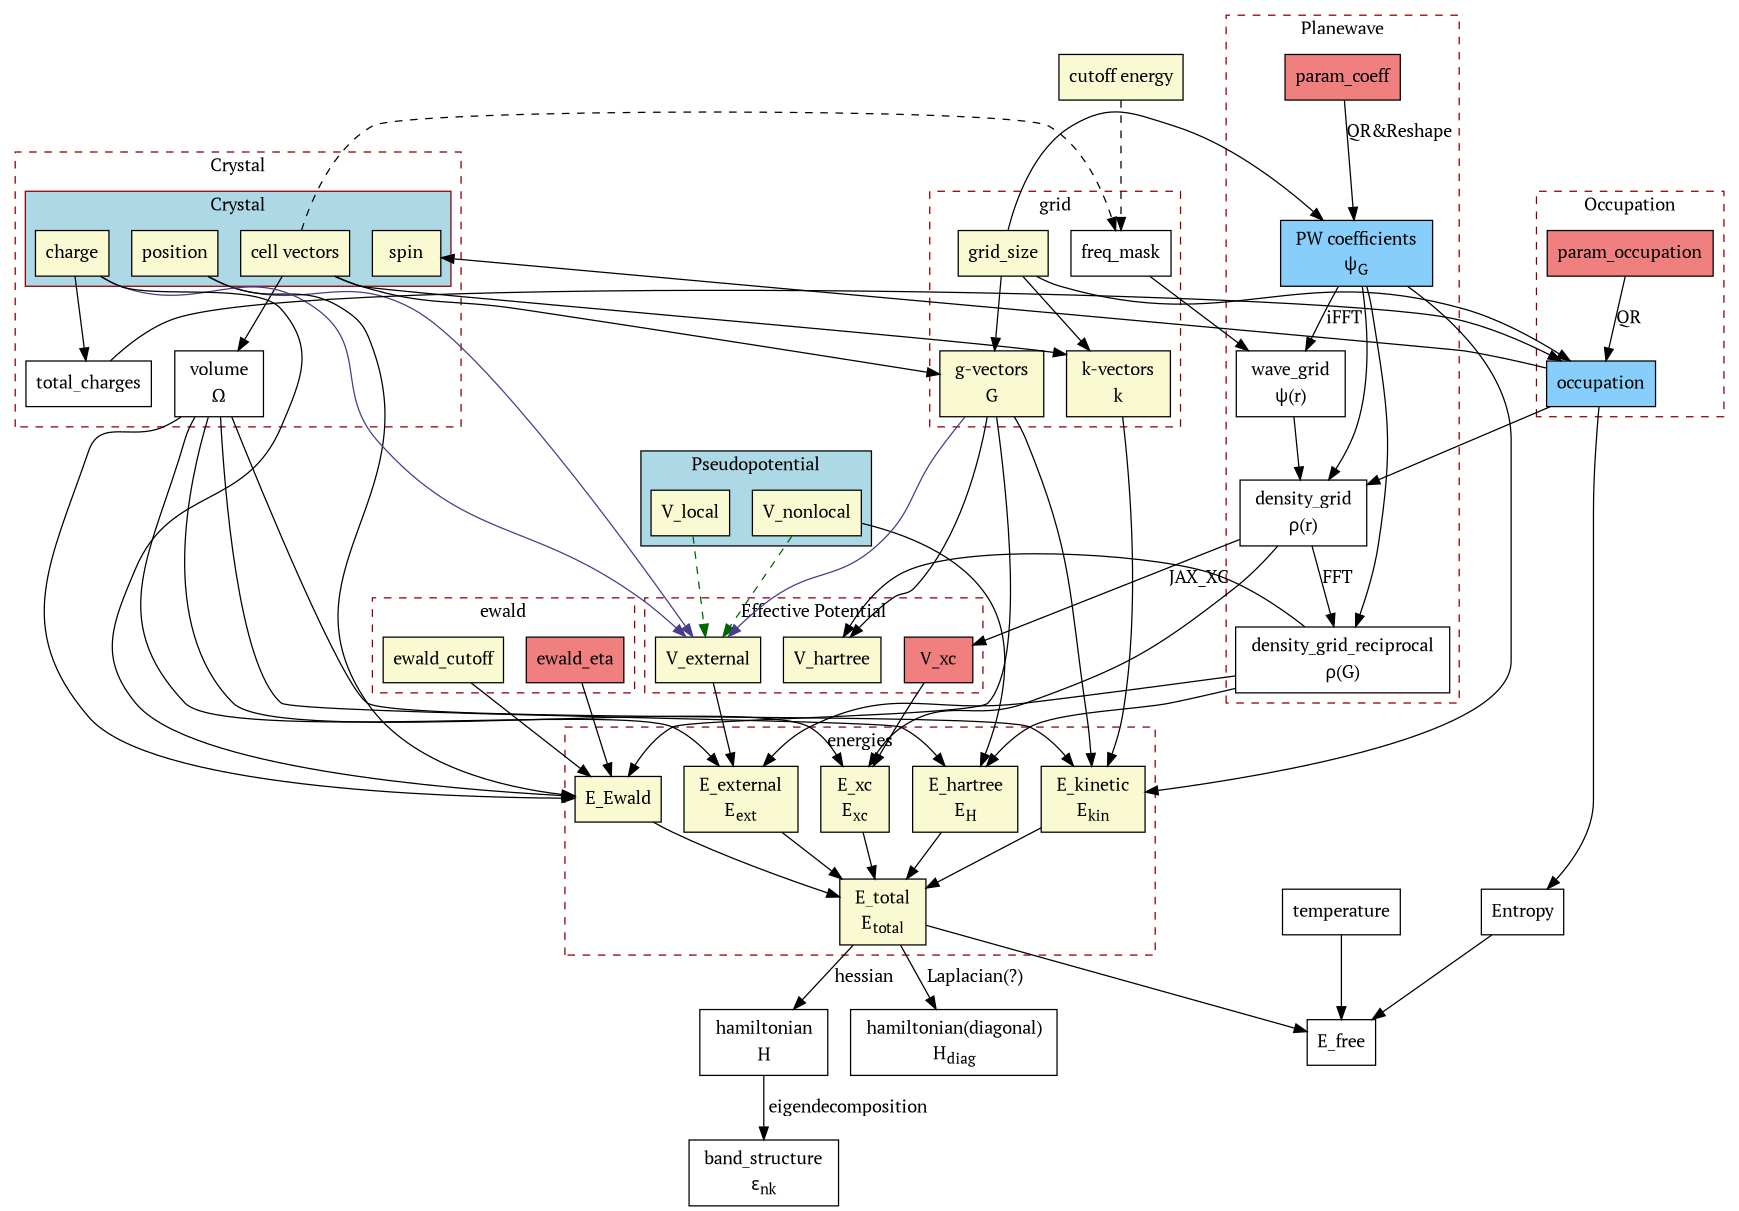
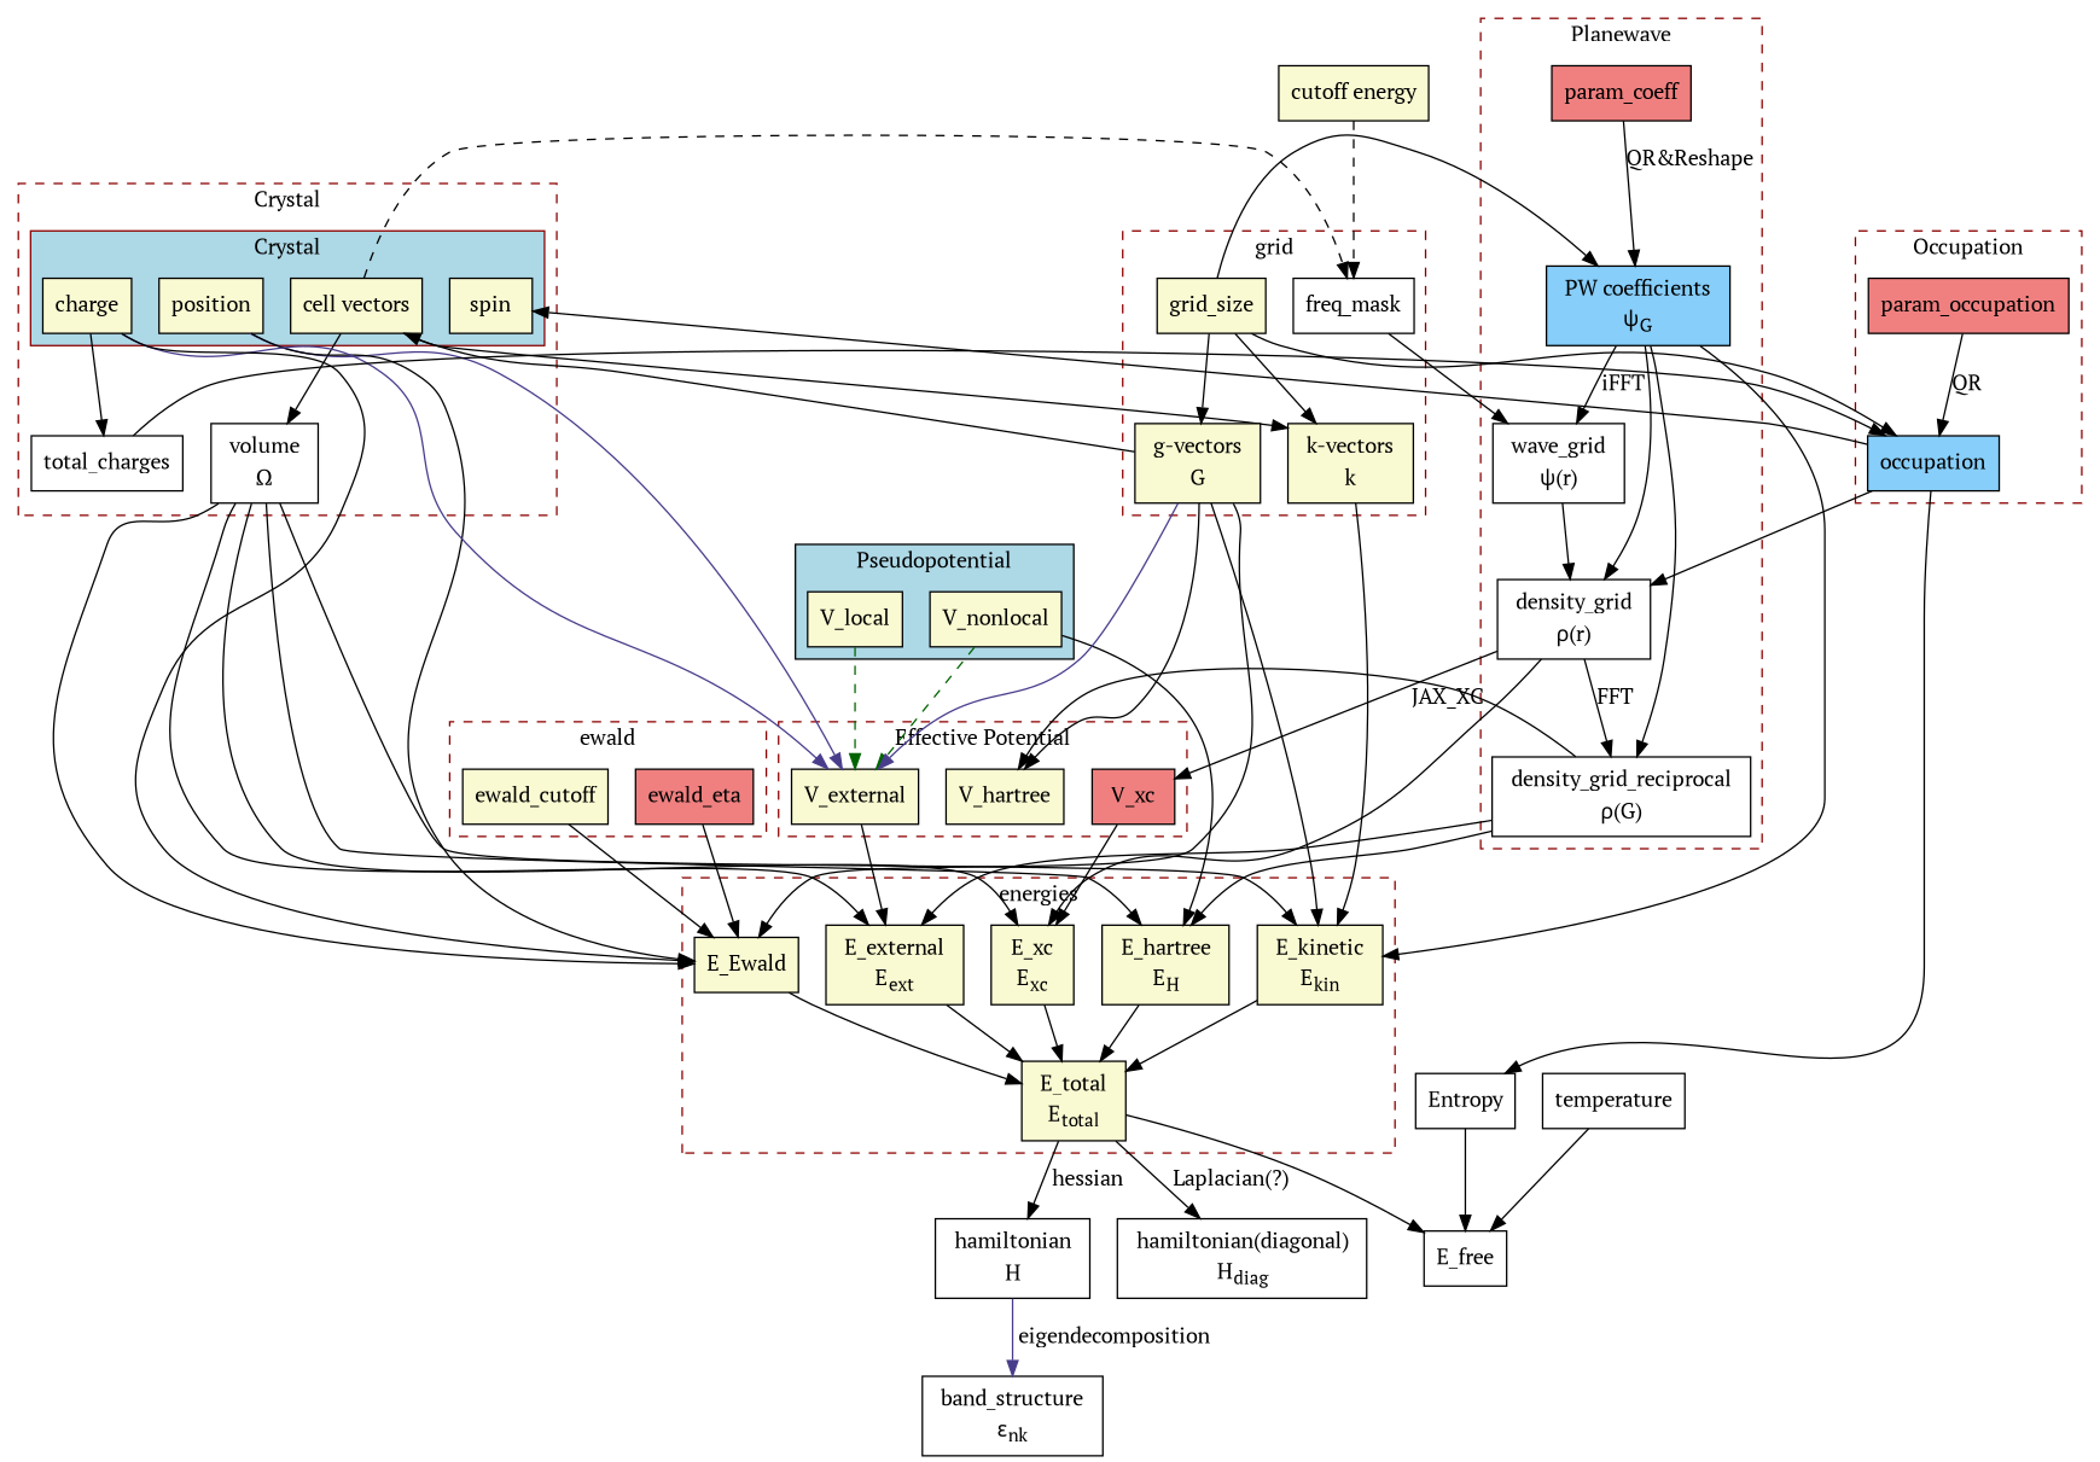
  digraph {
    fontname="PT Serif"
    node [fillcolor=lightgoldenrodyellow fontname="PT Serif" shape=box style=filled]
    edge [fontname="PT Serif"]
    n1 [fillcolor=lightcoral label=ewald_eta]
    n2 [label=ewald_cutoff]
    n3 [label=V_local]
    n4 [label=V_nonlocal]
    n5 [label=V_hartree]
    n6 [fillcolor=lightcoral label=V_xc]
    n7 [label=V_external]
    n8 [label="cell vectors"]
    n9 [label=spin]
    n10 [label=position]
    n11 [label=charge]
    n12 [label=<<TABLE BORDER="0" CELLBORDER="0"><TR><TD>volume</TD></TR><TR><TD>Ω</TD></TR></TABLE>> fillcolor="" style=""]
    n13 [label=total_charges fillcolor="" style=""]
    n14 [label=<<TABLE BORDER="0" CELLBORDER="0"><TR><TD>g-vectors</TD></TR><TR><TD>G</TD></TR></TABLE>>]
    n15 [label=<<TABLE BORDER="0" CELLBORDER="0"><TR><TD>k-vectors</TD></TR><TR><TD>k</TD></TR></TABLE>>]
    n16 [label=grid_size]
    freq_mask [fillcolor="" style=""]
    n18 [label=<<TABLE BORDER="0" CELLBORDER="0"><TR><TD>E_hartree</TD></TR><TR><TD>E<SUB>H</SUB></TD></TR></TABLE>>]
    n19 [label=<<TABLE BORDER="0" CELLBORDER="0"><TR><TD>E_external</TD></TR><TR><TD>E<SUB>ext</SUB></TD></TR></TABLE>>]
    n20 [label=<<TABLE BORDER="0" CELLBORDER="0"><TR><TD>E_xc</TD></TR><TR><TD>E<SUB>xc</SUB></TD></TR></TABLE>>]
    n21 [label=<<TABLE BORDER="0" CELLBORDER="0"><TR><TD>E_kinetic</TD></TR><TR><TD>E<SUB>kin</SUB></TD></TR></TABLE>>]
    n22 [label=E_Ewald]
    n23 [label=<<TABLE BORDER="0" CELLBORDER="0"><TR><TD>E_total</TD></TR><TR><TD>E<SUB>total</SUB></TD></TR></TABLE>>]
    n24 [fillcolor=lightskyblue label=<<TABLE BORDER="0" CELLBORDER="0"><TR><TD>PW coefficients</TD></TR><TR><TD>ψ<SUB>G</SUB></TD></TR></TABLE>>]
    n25 [label=<<TABLE BORDER="0" CELLBORDER="0"><TR><TD>density_grid</TD></TR><TR><TD>ρ(r)</TD></TR></TABLE>> fillcolor="" style=""]
    n26 [label=<<TABLE BORDER="0" CELLBORDER="0"><TR><TD>density_grid_reciprocal</TD></TR><TR><TD>ρ(G)</TD></TR></TABLE>> fillcolor="" style=""]
    n27 [fillcolor=lightcoral label=param_coeff]
    n28 [label=<<TABLE BORDER="0" CELLBORDER="0"><TR><TD>wave_grid</TD></TR><TR><TD>ψ(r)</TD></TR></TABLE>> fillcolor="" style=""]
    n29 [fillcolor=lightskyblue label=occupation]
    n30 [fillcolor=lightcoral label=param_occupation]
    n31 [label=<<TABLE BORDER="0" CELLBORDER="0"><TR><TD>hamiltonian</TD></TR><TR><TD>H</TD></TR></TABLE>> fillcolor="" style=""]
    n32 [label=<<TABLE BORDER="0" CELLBORDER="0"><TR><TD>hamiltonian(diagonal)</TD></TR><TR><TD>H<SUB>diag</SUB></TD></TR></TABLE>> fillcolor="" style=""]
    E_free [fillcolor="" style=""]
    Entropy [fillcolor="" style=""]
    n35 [label="cutoff energy"]
    n36 [label=<<TABLE BORDER="0" CELLBORDER="0"><TR><TD>band_structure</TD></TR><TR><TD>ε<SUB>nk</SUB></TD></TR></TABLE>> fillcolor="" style=""]
    temperature [fillcolor="" style=""]
    subgraph cluster_1 {
      color=darkred
      label=ewald
      shape=box
      style=dashed
      n1
      n2
    }
    subgraph cluster_2 {
      fillcolor=lightblue
      label=Pseudopotential
      shape=box
      style=filled
      n3
      n4
    }
    subgraph cluster_3 {
      color=darkred
      label="Effective Potential"
      shape=box
      style=dashed
      n5
      n6
      n7
    }
    subgraph cluster_4 {
      color=darkred
      label=Crystal
      shape=box
      style=dashed
      n12
      n13
      subgraph cluster_5 {
        color=darkred
        fillcolor=lightblue
        label=Crystal
        shape=box
        style=filled
        n8
        n9
        n10
        n11
      }
    }
    subgraph cluster_6 {
      color=darkred
      label="Effective Potential"
      shape=box
      style=dashed
    }
    subgraph cluster_7 {
      color=darkred
      label=grid
      shape=box
      style=dashed
      n14
      n15
      n16
      freq_mask
    }
    subgraph cluster_8 {
      color=darkred
      label=energies
      shape=box
      style=dashed
      n18
      n19
      n20
      n21
      n22
      n23
    }
    subgraph cluster_9 {
      color=darkred
      label=Planewave
      shape=box
      style=dashed
      n24
      n25
      n26
      n27
      n28
    }
    subgraph cluster_10 {
      color=darkred
      label=Occupation
      shape=box
      style=dashed
      n29
      n30
    }
    n1 -> n22
    n2 -> n22
    n3 -> n7 [color=darkgreen style=dashed]
    n4 -> n7 [color=darkgreen style=dashed]
    n4 -> n18
    n6 -> n20
    n7 -> n19
    n8 -> n12
-   n8 -> n14
+   n14 -> n8
    n8 -> n15
    n8 -> freq_mask [style=dashed]
    n10 -> n7 [color=darkslateblue]
    n10 -> n22
    n11 -> n7 [color=darkslateblue]
    n11 -> n13
    n11 -> n22
    n12 -> n18
    n12 -> n19
    n12 -> n20
    n12 -> n21
    n12 -> n22
    n13 -> n29
    n14 -> n5
    n14 -> n7 [color=darkslateblue]
    n14 -> n21
    n14 -> n22
    n15 -> n21
    n16 -> n14
    n16 -> n15
    n16 -> n24
    n16 -> n29
    freq_mask -> n28
    n18 -> n23
    n19 -> n23
    n20 -> n23
    n21 -> n23
    n22 -> n23
    n23 -> n31 [label=" hessian"]
    n23 -> n32 [label=" Laplacian(?)"]
    n23 -> E_free
    n24 -> n21
    n24 -> n25
    n24 -> n26
    n24 -> n28 [label=iFFT]
    n25 -> n6 [label=" JAX_XC"]
    n25 -> n20
    n25 -> n26 [label=FFT]
    n26 -> n5
    n26 -> n18
    n26 -> n19
    n27 -> n24 [label="QR&Reshape"]
    n28 -> n25
    n29 -> n9
    n29 -> n25
    n29 -> Entropy
    n30 -> n29 [label=QR]
-   n31 -> n36 [label=" eigendecomposition"]
+   n31 -> n36 [label=" eigendecomposition" color=darkslateblue]
    Entropy -> E_free
    n35 -> freq_mask [style=dashed]
    temperature -> E_free
  }
